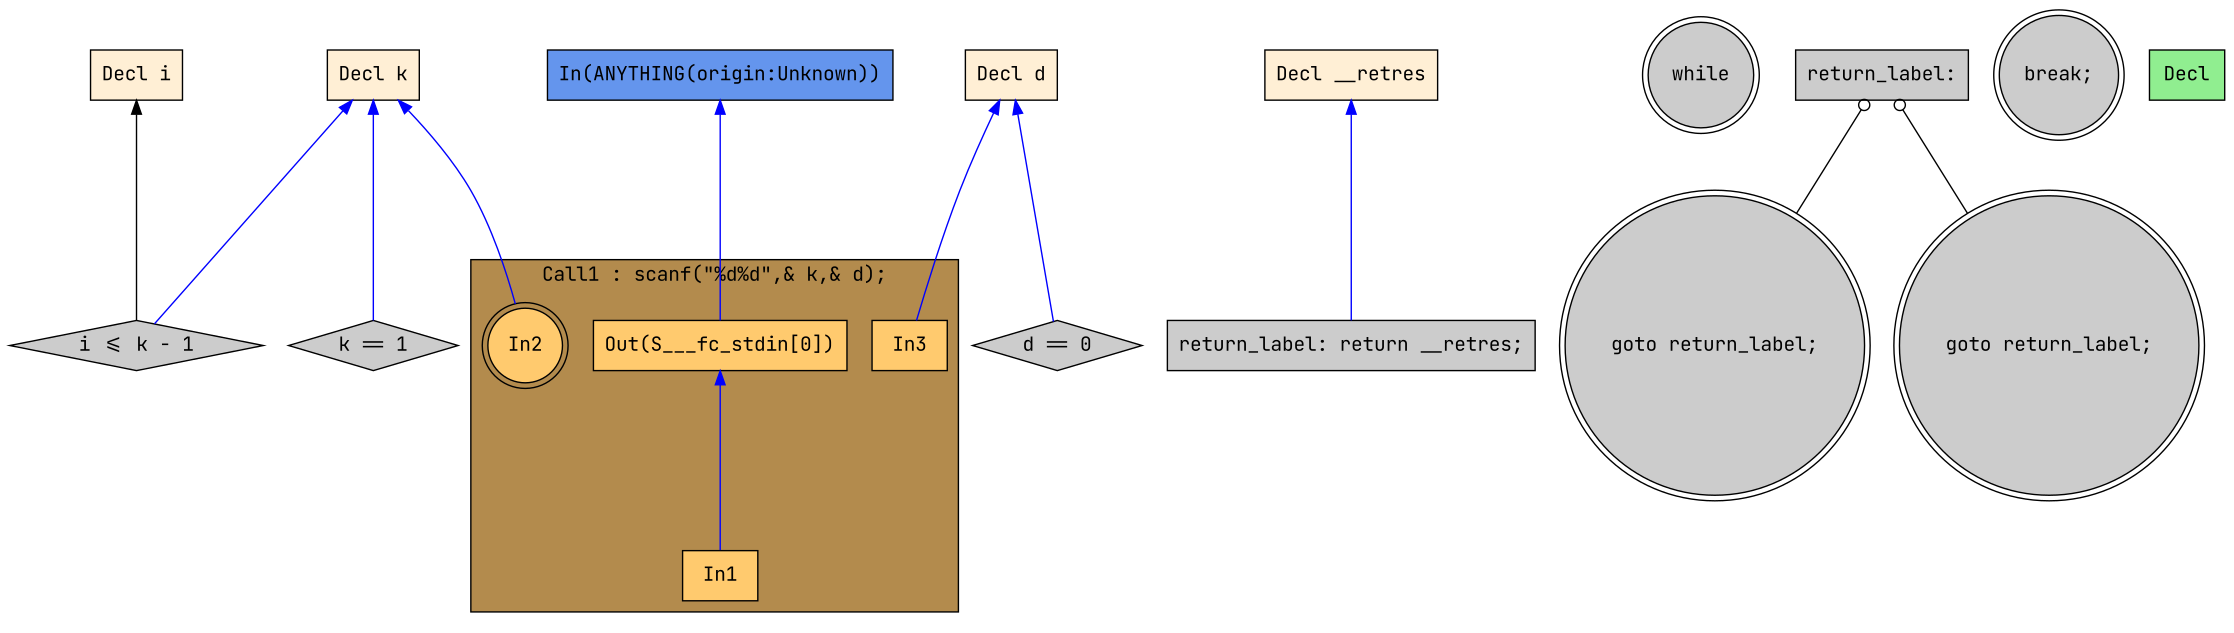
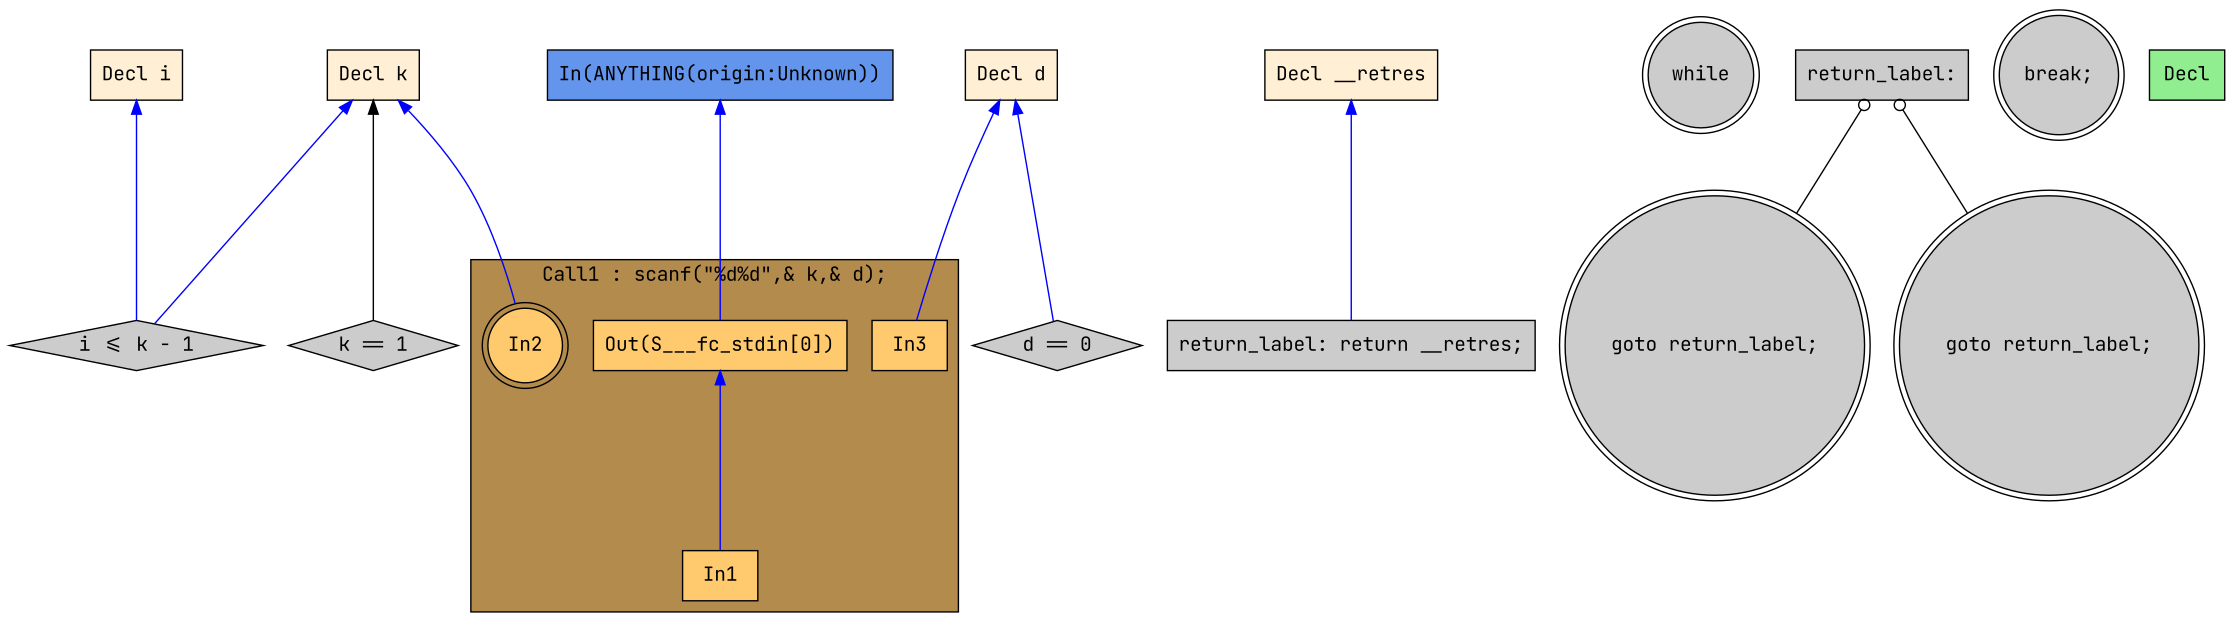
  digraph {
    fontname="JetBrains Mono"
    rankdir=TB
    node [fillcolor="#CCCCCC" fontname="JetBrains Mono" shape=box style=filled]
    edge [color="#0000FF" dir=back fontname="JetBrains Mono"]
    n1 [fillcolor="#FFCA6E" label=In1]
    n2 [fillcolor="#FFCA6E" label=In2 shape=doublecircle]
    n3 [fillcolor="#FFCA6E" label=In3]
    n4 [fillcolor="#FFCA6E" label="Out(S___fc_stdin[0])"]
    n5 [fillcolor="#FFEFD5" label="Decl k"]
    n6 [label="k == 1" shape=diamond]
    n7 [label="i <= k - 1" shape=diamond]
    n8 [fillcolor="#FFEFD5" label="Decl d"]
    n9 [label="d == 0" shape=diamond]
    n10 [fillcolor="#FFEFD5" label="Decl i"]
    n11 [fillcolor="#FFEFD5" label="Decl __retres"]
    n12 [label="return_label: return __retres;"]
    n13 [label=while shape=doublecircle]
    n14 [label="goto return_label;" shape=doublecircle]
    n15 [label="return_label:"]
    n16 [label="goto return_label;" shape=doublecircle]
    n17 [label="break;" shape=doublecircle]
    n18 [fillcolor="#90EE90" label=Decl]
    n19 [fillcolor="#6495ED" label="In(ANYTHING(origin:Unknown))"]
    subgraph cluster_1 {
      fillcolor="#B38B4D"
      label="Call1 : scanf(\"%d%d\",& k,& d);"
      style=filled
      n1
      n2
      n3
      n4
    }
    n4 -> n1
    n5 -> n2
-   n5 -> n6
+   n5 -> n6 [color="#000000"]
    n5 -> n7
    n8 -> n3
    n8 -> n9
-   n10 -> n7 [color="#000000"]
+   n10 -> n7
    n11 -> n12
    n15 -> n14 [arrowtail=odot color="#000000"]
    n15 -> n16 [arrowtail=odot color="#000000"]
    n19 -> n4
  }
